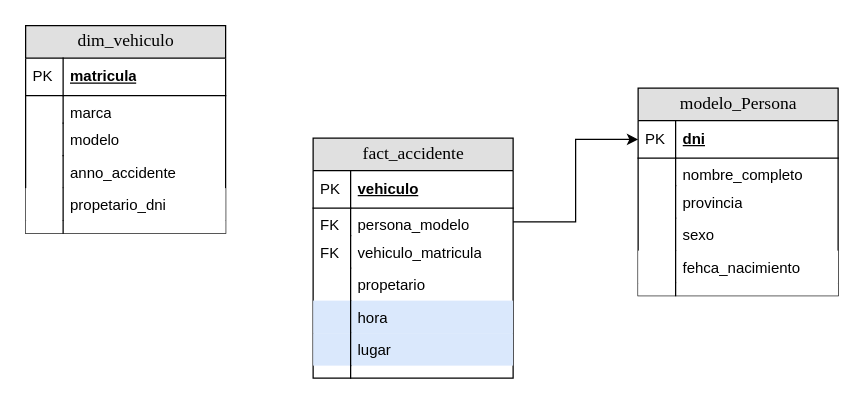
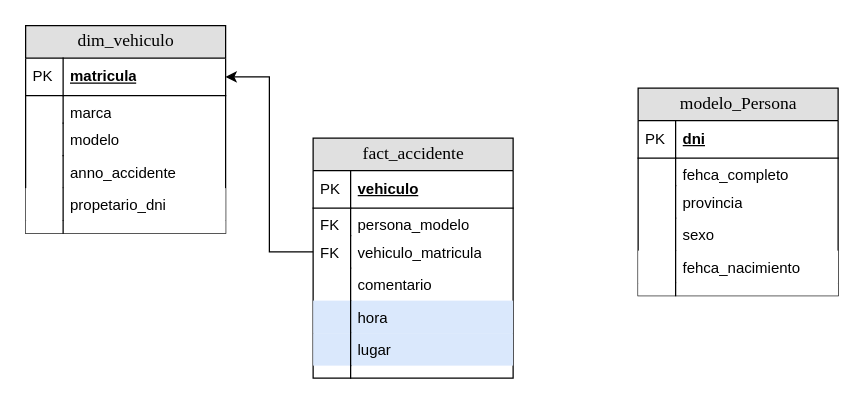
  <mxCell id="0" />
  <mxCell id="1" parent="0" />
  <mxCell id="2" value="fact_accidente" style="swimlane;html=1;fontStyle=0;childLayout=stackLayout;horizontal=1;startSize=26;fillColor=#e0e0e0;horizontalStack=0;resizeParent=1;resizeLast=0;collapsible=1;marginBottom=0;swimlaneFillColor=#ffffff;align=center;rounded=0;shadow=0;comic=0;labelBackgroundColor=none;strokeWidth=1;fontFamily=Verdana;fontSize=14" parent="1" vertex="1"><mxGeometry x="250" y="110" width="160" height="192" as="geometry" /></mxCell>
  <mxCell id="3" value="vehiculo" style="shape=partialRectangle;top=0;left=0;right=0;bottom=1;html=1;align=left;verticalAlign=middle;fillColor=none;spacingLeft=34;spacingRight=4;whiteSpace=wrap;overflow=hidden;rotatable=0;points=[[0,0.5],[1,0.5]];portConstraint=eastwest;dropTarget=0;fontStyle=5;" parent="2" vertex="1"><mxGeometry y="26" width="160" height="30" as="geometry" /></mxCell>
  <mxCell id="4" value="PK" style="shape=partialRectangle;top=0;left=0;bottom=0;html=1;fillColor=none;align=left;verticalAlign=middle;spacingLeft=4;spacingRight=4;whiteSpace=wrap;overflow=hidden;rotatable=0;points=[];portConstraint=eastwest;part=1;" parent="3" vertex="1" connectable="0"><mxGeometry width="30" height="30" as="geometry" /></mxCell>
  <mxCell id="5" value="persona_modelo" style="shape=partialRectangle;top=0;left=0;right=0;bottom=0;html=1;align=left;verticalAlign=top;fillColor=none;spacingLeft=34;spacingRight=4;whiteSpace=wrap;overflow=hidden;rotatable=0;points=[[0,0.5],[1,0.5]];portConstraint=eastwest;dropTarget=0;" parent="2" vertex="1"><mxGeometry y="56" width="160" height="22" as="geometry" /></mxCell>
  <mxCell id="6" value="FK" style="shape=partialRectangle;top=0;left=0;bottom=0;html=1;fillColor=none;align=left;verticalAlign=top;spacingLeft=4;spacingRight=4;whiteSpace=wrap;overflow=hidden;rotatable=0;points=[];portConstraint=eastwest;part=1;" parent="5" vertex="1" connectable="0"><mxGeometry width="30" height="22" as="geometry" /></mxCell>
  <mxCell id="7" value="vehiculo_matricula" style="shape=partialRectangle;top=0;left=0;right=0;bottom=0;html=1;align=left;verticalAlign=top;fillColor=none;spacingLeft=34;spacingRight=4;whiteSpace=wrap;overflow=hidden;rotatable=0;points=[[0,0.5],[1,0.5]];portConstraint=eastwest;dropTarget=0;" parent="2" vertex="1"><mxGeometry y="78" width="160" height="26" as="geometry" /></mxCell>
  <mxCell id="8" value="FK" style="shape=partialRectangle;top=0;left=0;bottom=0;html=1;fillColor=none;align=left;verticalAlign=top;spacingLeft=4;spacingRight=4;whiteSpace=wrap;overflow=hidden;rotatable=0;points=[];portConstraint=eastwest;part=1;" parent="7" vertex="1" connectable="0"><mxGeometry width="30" height="26" as="geometry" /></mxCell>
- <mxCell id="9" value="propetario" style="shape=partialRectangle;top=0;left=0;right=0;bottom=0;html=1;align=left;verticalAlign=top;fillColor=none;spacingLeft=34;spacingRight=4;whiteSpace=wrap;overflow=hidden;rotatable=0;points=[[0,0.5],[1,0.5]];portConstraint=eastwest;dropTarget=0;" parent="2" vertex="1"><mxGeometry y="104" width="160" height="26" as="geometry" /></mxCell>
+ <mxCell id="9" value="comentario" style="shape=partialRectangle;top=0;left=0;right=0;bottom=0;html=1;align=left;verticalAlign=top;fillColor=none;spacingLeft=34;spacingRight=4;whiteSpace=wrap;overflow=hidden;rotatable=0;points=[[0,0.5],[1,0.5]];portConstraint=eastwest;dropTarget=0;" parent="2" vertex="1"><mxGeometry y="104" width="160" height="26" as="geometry" /></mxCell>
  <mxCell id="10" value="" style="shape=partialRectangle;top=0;left=0;bottom=0;html=1;fillColor=none;align=left;verticalAlign=top;spacingLeft=4;spacingRight=4;whiteSpace=wrap;overflow=hidden;rotatable=0;points=[];portConstraint=eastwest;part=1;" parent="9" vertex="1" connectable="0"><mxGeometry width="30" height="26" as="geometry" /></mxCell>
  <mxCell id="11" value="hora" style="shape=partialRectangle;top=0;left=0;right=0;bottom=0;html=1;align=left;verticalAlign=top;fillColor=#dae8fc;spacingLeft=34;spacingRight=4;whiteSpace=wrap;overflow=hidden;rotatable=0;points=[[0,0.5],[1,0.5]];portConstraint=eastwest;dropTarget=0;strokeColor=#6c8ebf;" vertex="1" parent="2"><mxGeometry y="130" width="160" height="26" as="geometry" /></mxCell>
  <mxCell id="12" value="" style="shape=partialRectangle;top=0;left=0;bottom=0;html=1;fillColor=none;align=left;verticalAlign=top;spacingLeft=4;spacingRight=4;whiteSpace=wrap;overflow=hidden;rotatable=0;points=[];portConstraint=eastwest;part=1;" vertex="1" connectable="0" parent="11"><mxGeometry width="30" height="26" as="geometry" /></mxCell>
  <mxCell id="13" value="lugar" style="shape=partialRectangle;top=0;left=0;right=0;bottom=0;html=1;align=left;verticalAlign=top;fillColor=#dae8fc;spacingLeft=34;spacingRight=4;whiteSpace=wrap;overflow=hidden;rotatable=0;points=[[0,0.5],[1,0.5]];portConstraint=eastwest;dropTarget=0;strokeColor=#6c8ebf;" vertex="1" parent="2"><mxGeometry y="156" width="160" height="26" as="geometry" /></mxCell>
  <mxCell id="14" value="" style="shape=partialRectangle;top=0;left=0;bottom=0;html=1;fillColor=none;align=left;verticalAlign=top;spacingLeft=4;spacingRight=4;whiteSpace=wrap;overflow=hidden;rotatable=0;points=[];portConstraint=eastwest;part=1;" vertex="1" connectable="0" parent="13"><mxGeometry width="30" height="26" as="geometry" /></mxCell>
  <mxCell id="15" value="" style="shape=partialRectangle;top=0;left=0;right=0;bottom=0;html=1;align=left;verticalAlign=top;fillColor=none;spacingLeft=34;spacingRight=4;whiteSpace=wrap;overflow=hidden;rotatable=0;points=[[0,0.5],[1,0.5]];portConstraint=eastwest;dropTarget=0;" parent="2" vertex="1"><mxGeometry y="182" width="160" height="10" as="geometry" /></mxCell>
  <mxCell id="16" value="" style="shape=partialRectangle;top=0;left=0;bottom=0;html=1;fillColor=none;align=left;verticalAlign=top;spacingLeft=4;spacingRight=4;whiteSpace=wrap;overflow=hidden;rotatable=0;points=[];portConstraint=eastwest;part=1;" parent="15" vertex="1" connectable="0"><mxGeometry width="30" height="10" as="geometry" /></mxCell>
  <mxCell id="17" value="modelo_Persona" style="swimlane;html=1;fontStyle=0;childLayout=stackLayout;horizontal=1;startSize=26;fillColor=#e0e0e0;horizontalStack=0;resizeParent=1;resizeLast=0;collapsible=1;marginBottom=0;swimlaneFillColor=#ffffff;align=center;rounded=0;shadow=0;comic=0;labelBackgroundColor=none;strokeWidth=1;fontFamily=Verdana;fontSize=14" vertex="1" parent="1"><mxGeometry x="510" y="70" width="160" height="166" as="geometry" /></mxCell>
  <mxCell id="18" value="dni" style="shape=partialRectangle;top=0;left=0;right=0;bottom=1;html=1;align=left;verticalAlign=middle;fillColor=none;spacingLeft=34;spacingRight=4;whiteSpace=wrap;overflow=hidden;rotatable=0;points=[[0,0.5],[1,0.5]];portConstraint=eastwest;dropTarget=0;fontStyle=5;" vertex="1" parent="17"><mxGeometry y="26" width="160" height="30" as="geometry" /></mxCell>
  <mxCell id="19" value="PK" style="shape=partialRectangle;top=0;left=0;bottom=0;html=1;fillColor=none;align=left;verticalAlign=middle;spacingLeft=4;spacingRight=4;whiteSpace=wrap;overflow=hidden;rotatable=0;points=[];portConstraint=eastwest;part=1;" vertex="1" connectable="0" parent="18"><mxGeometry width="30" height="30" as="geometry" /></mxCell>
- <mxCell id="20" value="nombre_completo" style="shape=partialRectangle;top=0;left=0;right=0;bottom=0;html=1;align=left;verticalAlign=top;fillColor=none;spacingLeft=34;spacingRight=4;whiteSpace=wrap;overflow=hidden;rotatable=0;points=[[0,0.5],[1,0.5]];portConstraint=eastwest;dropTarget=0;" vertex="1" parent="17"><mxGeometry y="56" width="160" height="22" as="geometry" /></mxCell>
+ <mxCell id="20" value="fehca_completo" style="shape=partialRectangle;top=0;left=0;right=0;bottom=0;html=1;align=left;verticalAlign=top;fillColor=none;spacingLeft=34;spacingRight=4;whiteSpace=wrap;overflow=hidden;rotatable=0;points=[[0,0.5],[1,0.5]];portConstraint=eastwest;dropTarget=0;" vertex="1" parent="17"><mxGeometry y="56" width="160" height="22" as="geometry" /></mxCell>
  <mxCell id="21" value="" style="shape=partialRectangle;top=0;left=0;bottom=0;html=1;fillColor=none;align=left;verticalAlign=top;spacingLeft=4;spacingRight=4;whiteSpace=wrap;overflow=hidden;rotatable=0;points=[];portConstraint=eastwest;part=1;" vertex="1" connectable="0" parent="20"><mxGeometry width="30" height="22" as="geometry" /></mxCell>
  <mxCell id="22" value="provincia" style="shape=partialRectangle;top=0;left=0;right=0;bottom=0;html=1;align=left;verticalAlign=top;fillColor=none;spacingLeft=34;spacingRight=4;whiteSpace=wrap;overflow=hidden;rotatable=0;points=[[0,0.5],[1,0.5]];portConstraint=eastwest;dropTarget=0;" vertex="1" parent="17"><mxGeometry y="78" width="160" height="26" as="geometry" /></mxCell>
  <mxCell id="23" value="" style="shape=partialRectangle;top=0;left=0;bottom=0;html=1;fillColor=none;align=left;verticalAlign=top;spacingLeft=4;spacingRight=4;whiteSpace=wrap;overflow=hidden;rotatable=0;points=[];portConstraint=eastwest;part=1;" vertex="1" connectable="0" parent="22"><mxGeometry width="30" height="26" as="geometry" /></mxCell>
  <mxCell id="24" value="sexo" style="shape=partialRectangle;top=0;left=0;right=0;bottom=0;html=1;align=left;verticalAlign=top;fillColor=none;spacingLeft=34;spacingRight=4;whiteSpace=wrap;overflow=hidden;rotatable=0;points=[[0,0.5],[1,0.5]];portConstraint=eastwest;dropTarget=0;" vertex="1" parent="17"><mxGeometry y="104" width="160" height="26" as="geometry" /></mxCell>
  <mxCell id="25" value="" style="shape=partialRectangle;top=0;left=0;bottom=0;html=1;fillColor=none;align=left;verticalAlign=top;spacingLeft=4;spacingRight=4;whiteSpace=wrap;overflow=hidden;rotatable=0;points=[];portConstraint=eastwest;part=1;" vertex="1" connectable="0" parent="24"><mxGeometry width="30" height="26" as="geometry" /></mxCell>
  <mxCell id="26" value="fehca_nacimiento" style="shape=partialRectangle;top=0;left=0;right=0;bottom=0;html=1;align=left;verticalAlign=top;spacingLeft=34;spacingRight=4;whiteSpace=wrap;overflow=hidden;rotatable=0;points=[[0,0.5],[1,0.5]];portConstraint=eastwest;dropTarget=0;" vertex="1" parent="17"><mxGeometry y="130" width="160" height="26" as="geometry" /></mxCell>
  <mxCell id="27" value="" style="shape=partialRectangle;top=0;left=0;bottom=0;html=1;fillColor=none;align=left;verticalAlign=top;spacingLeft=4;spacingRight=4;whiteSpace=wrap;overflow=hidden;rotatable=0;points=[];portConstraint=eastwest;part=1;" vertex="1" connectable="0" parent="26"><mxGeometry width="30" height="26" as="geometry" /></mxCell>
  <mxCell id="28" value="" style="shape=partialRectangle;top=0;left=0;right=0;bottom=0;html=1;align=left;verticalAlign=top;spacingLeft=34;spacingRight=4;whiteSpace=wrap;overflow=hidden;rotatable=0;points=[[0,0.5],[1,0.5]];portConstraint=eastwest;dropTarget=0;" vertex="1" parent="17"><mxGeometry y="156" width="160" height="10" as="geometry" /></mxCell>
  <mxCell id="29" value="" style="shape=partialRectangle;top=0;left=0;bottom=0;html=1;fillColor=none;align=left;verticalAlign=top;spacingLeft=4;spacingRight=4;whiteSpace=wrap;overflow=hidden;rotatable=0;points=[];portConstraint=eastwest;part=1;" vertex="1" connectable="0" parent="28"><mxGeometry width="30" height="10" as="geometry" /></mxCell>
  <mxCell id="30" value="dim_vehiculo" style="swimlane;html=1;fontStyle=0;childLayout=stackLayout;horizontal=1;startSize=26;fillColor=#e0e0e0;horizontalStack=0;resizeParent=1;resizeLast=0;collapsible=1;marginBottom=0;swimlaneFillColor=#ffffff;align=center;rounded=0;shadow=0;comic=0;labelBackgroundColor=none;strokeWidth=1;fontFamily=Verdana;fontSize=14" vertex="1" parent="1"><mxGeometry x="20" y="20" width="160" height="166" as="geometry" /></mxCell>
  <mxCell id="31" value="matricula" style="shape=partialRectangle;top=0;left=0;right=0;bottom=1;html=1;align=left;verticalAlign=middle;fillColor=none;spacingLeft=34;spacingRight=4;whiteSpace=wrap;overflow=hidden;rotatable=0;points=[[0,0.5],[1,0.5]];portConstraint=eastwest;dropTarget=0;fontStyle=5;" vertex="1" parent="30"><mxGeometry y="26" width="160" height="30" as="geometry" /></mxCell>
  <mxCell id="32" value="PK" style="shape=partialRectangle;top=0;left=0;bottom=0;html=1;fillColor=none;align=left;verticalAlign=middle;spacingLeft=4;spacingRight=4;whiteSpace=wrap;overflow=hidden;rotatable=0;points=[];portConstraint=eastwest;part=1;" vertex="1" connectable="0" parent="31"><mxGeometry width="30" height="30" as="geometry" /></mxCell>
  <mxCell id="33" value="marca" style="shape=partialRectangle;top=0;left=0;right=0;bottom=0;html=1;align=left;verticalAlign=top;fillColor=none;spacingLeft=34;spacingRight=4;whiteSpace=wrap;overflow=hidden;rotatable=0;points=[[0,0.5],[1,0.5]];portConstraint=eastwest;dropTarget=0;" vertex="1" parent="30"><mxGeometry y="56" width="160" height="22" as="geometry" /></mxCell>
  <mxCell id="34" value="" style="shape=partialRectangle;top=0;left=0;bottom=0;html=1;fillColor=none;align=left;verticalAlign=top;spacingLeft=4;spacingRight=4;whiteSpace=wrap;overflow=hidden;rotatable=0;points=[];portConstraint=eastwest;part=1;" vertex="1" connectable="0" parent="33"><mxGeometry width="30" height="22" as="geometry" /></mxCell>
  <mxCell id="35" value="modelo" style="shape=partialRectangle;top=0;left=0;right=0;bottom=0;html=1;align=left;verticalAlign=top;fillColor=none;spacingLeft=34;spacingRight=4;whiteSpace=wrap;overflow=hidden;rotatable=0;points=[[0,0.5],[1,0.5]];portConstraint=eastwest;dropTarget=0;" vertex="1" parent="30"><mxGeometry y="78" width="160" height="26" as="geometry" /></mxCell>
  <mxCell id="36" value="" style="shape=partialRectangle;top=0;left=0;bottom=0;html=1;fillColor=none;align=left;verticalAlign=top;spacingLeft=4;spacingRight=4;whiteSpace=wrap;overflow=hidden;rotatable=0;points=[];portConstraint=eastwest;part=1;" vertex="1" connectable="0" parent="35"><mxGeometry width="30" height="26" as="geometry" /></mxCell>
  <mxCell id="37" value="anno_accidente" style="shape=partialRectangle;top=0;left=0;right=0;bottom=0;html=1;align=left;verticalAlign=top;fillColor=none;spacingLeft=34;spacingRight=4;whiteSpace=wrap;overflow=hidden;rotatable=0;points=[[0,0.5],[1,0.5]];portConstraint=eastwest;dropTarget=0;" vertex="1" parent="30"><mxGeometry y="104" width="160" height="26" as="geometry" /></mxCell>
  <mxCell id="38" value="" style="shape=partialRectangle;top=0;left=0;bottom=0;html=1;fillColor=none;align=left;verticalAlign=top;spacingLeft=4;spacingRight=4;whiteSpace=wrap;overflow=hidden;rotatable=0;points=[];portConstraint=eastwest;part=1;" vertex="1" connectable="0" parent="37"><mxGeometry width="30" height="26" as="geometry" /></mxCell>
  <mxCell id="39" value="propetario_dni" style="shape=partialRectangle;top=0;left=0;right=0;bottom=0;html=1;align=left;verticalAlign=top;spacingLeft=34;spacingRight=4;whiteSpace=wrap;overflow=hidden;rotatable=0;points=[[0,0.5],[1,0.5]];portConstraint=eastwest;dropTarget=0;" vertex="1" parent="30"><mxGeometry y="130" width="160" height="26" as="geometry" /></mxCell>
  <mxCell id="40" value="" style="shape=partialRectangle;top=0;left=0;bottom=0;html=1;fillColor=none;align=left;verticalAlign=top;spacingLeft=4;spacingRight=4;whiteSpace=wrap;overflow=hidden;rotatable=0;points=[];portConstraint=eastwest;part=1;" vertex="1" connectable="0" parent="39"><mxGeometry width="30" height="26" as="geometry" /></mxCell>
  <mxCell id="41" value="" style="shape=partialRectangle;top=0;left=0;right=0;bottom=0;html=1;align=left;verticalAlign=top;spacingLeft=34;spacingRight=4;whiteSpace=wrap;overflow=hidden;rotatable=0;points=[[0,0.5],[1,0.5]];portConstraint=eastwest;dropTarget=0;" vertex="1" parent="30"><mxGeometry y="156" width="160" height="10" as="geometry" /></mxCell>
  <mxCell id="42" value="" style="shape=partialRectangle;top=0;left=0;bottom=0;html=1;fillColor=none;align=left;verticalAlign=top;spacingLeft=4;spacingRight=4;whiteSpace=wrap;overflow=hidden;rotatable=0;points=[];portConstraint=eastwest;part=1;" vertex="1" connectable="0" parent="41"><mxGeometry width="30" height="10" as="geometry" /></mxCell>
- <mxCell id="43" style="edgeStyle=orthogonalEdgeStyle;rounded=0;orthogonalLoop=1;jettySize=auto;html=1;entryX=0;entryY=0.5;entryDx=0;entryDy=0;" edge="1" parent="1" source="5" target="18"><mxGeometry relative="1" as="geometry" /></mxCell>
+ <mxCell id="44" style="edgeStyle=orthogonalEdgeStyle;rounded=0;orthogonalLoop=1;jettySize=auto;html=1;entryX=1;entryY=0.5;entryDx=0;entryDy=0;" edge="1" parent="1" source="7" target="31"><mxGeometry relative="1" as="geometry" /></mxCell>
